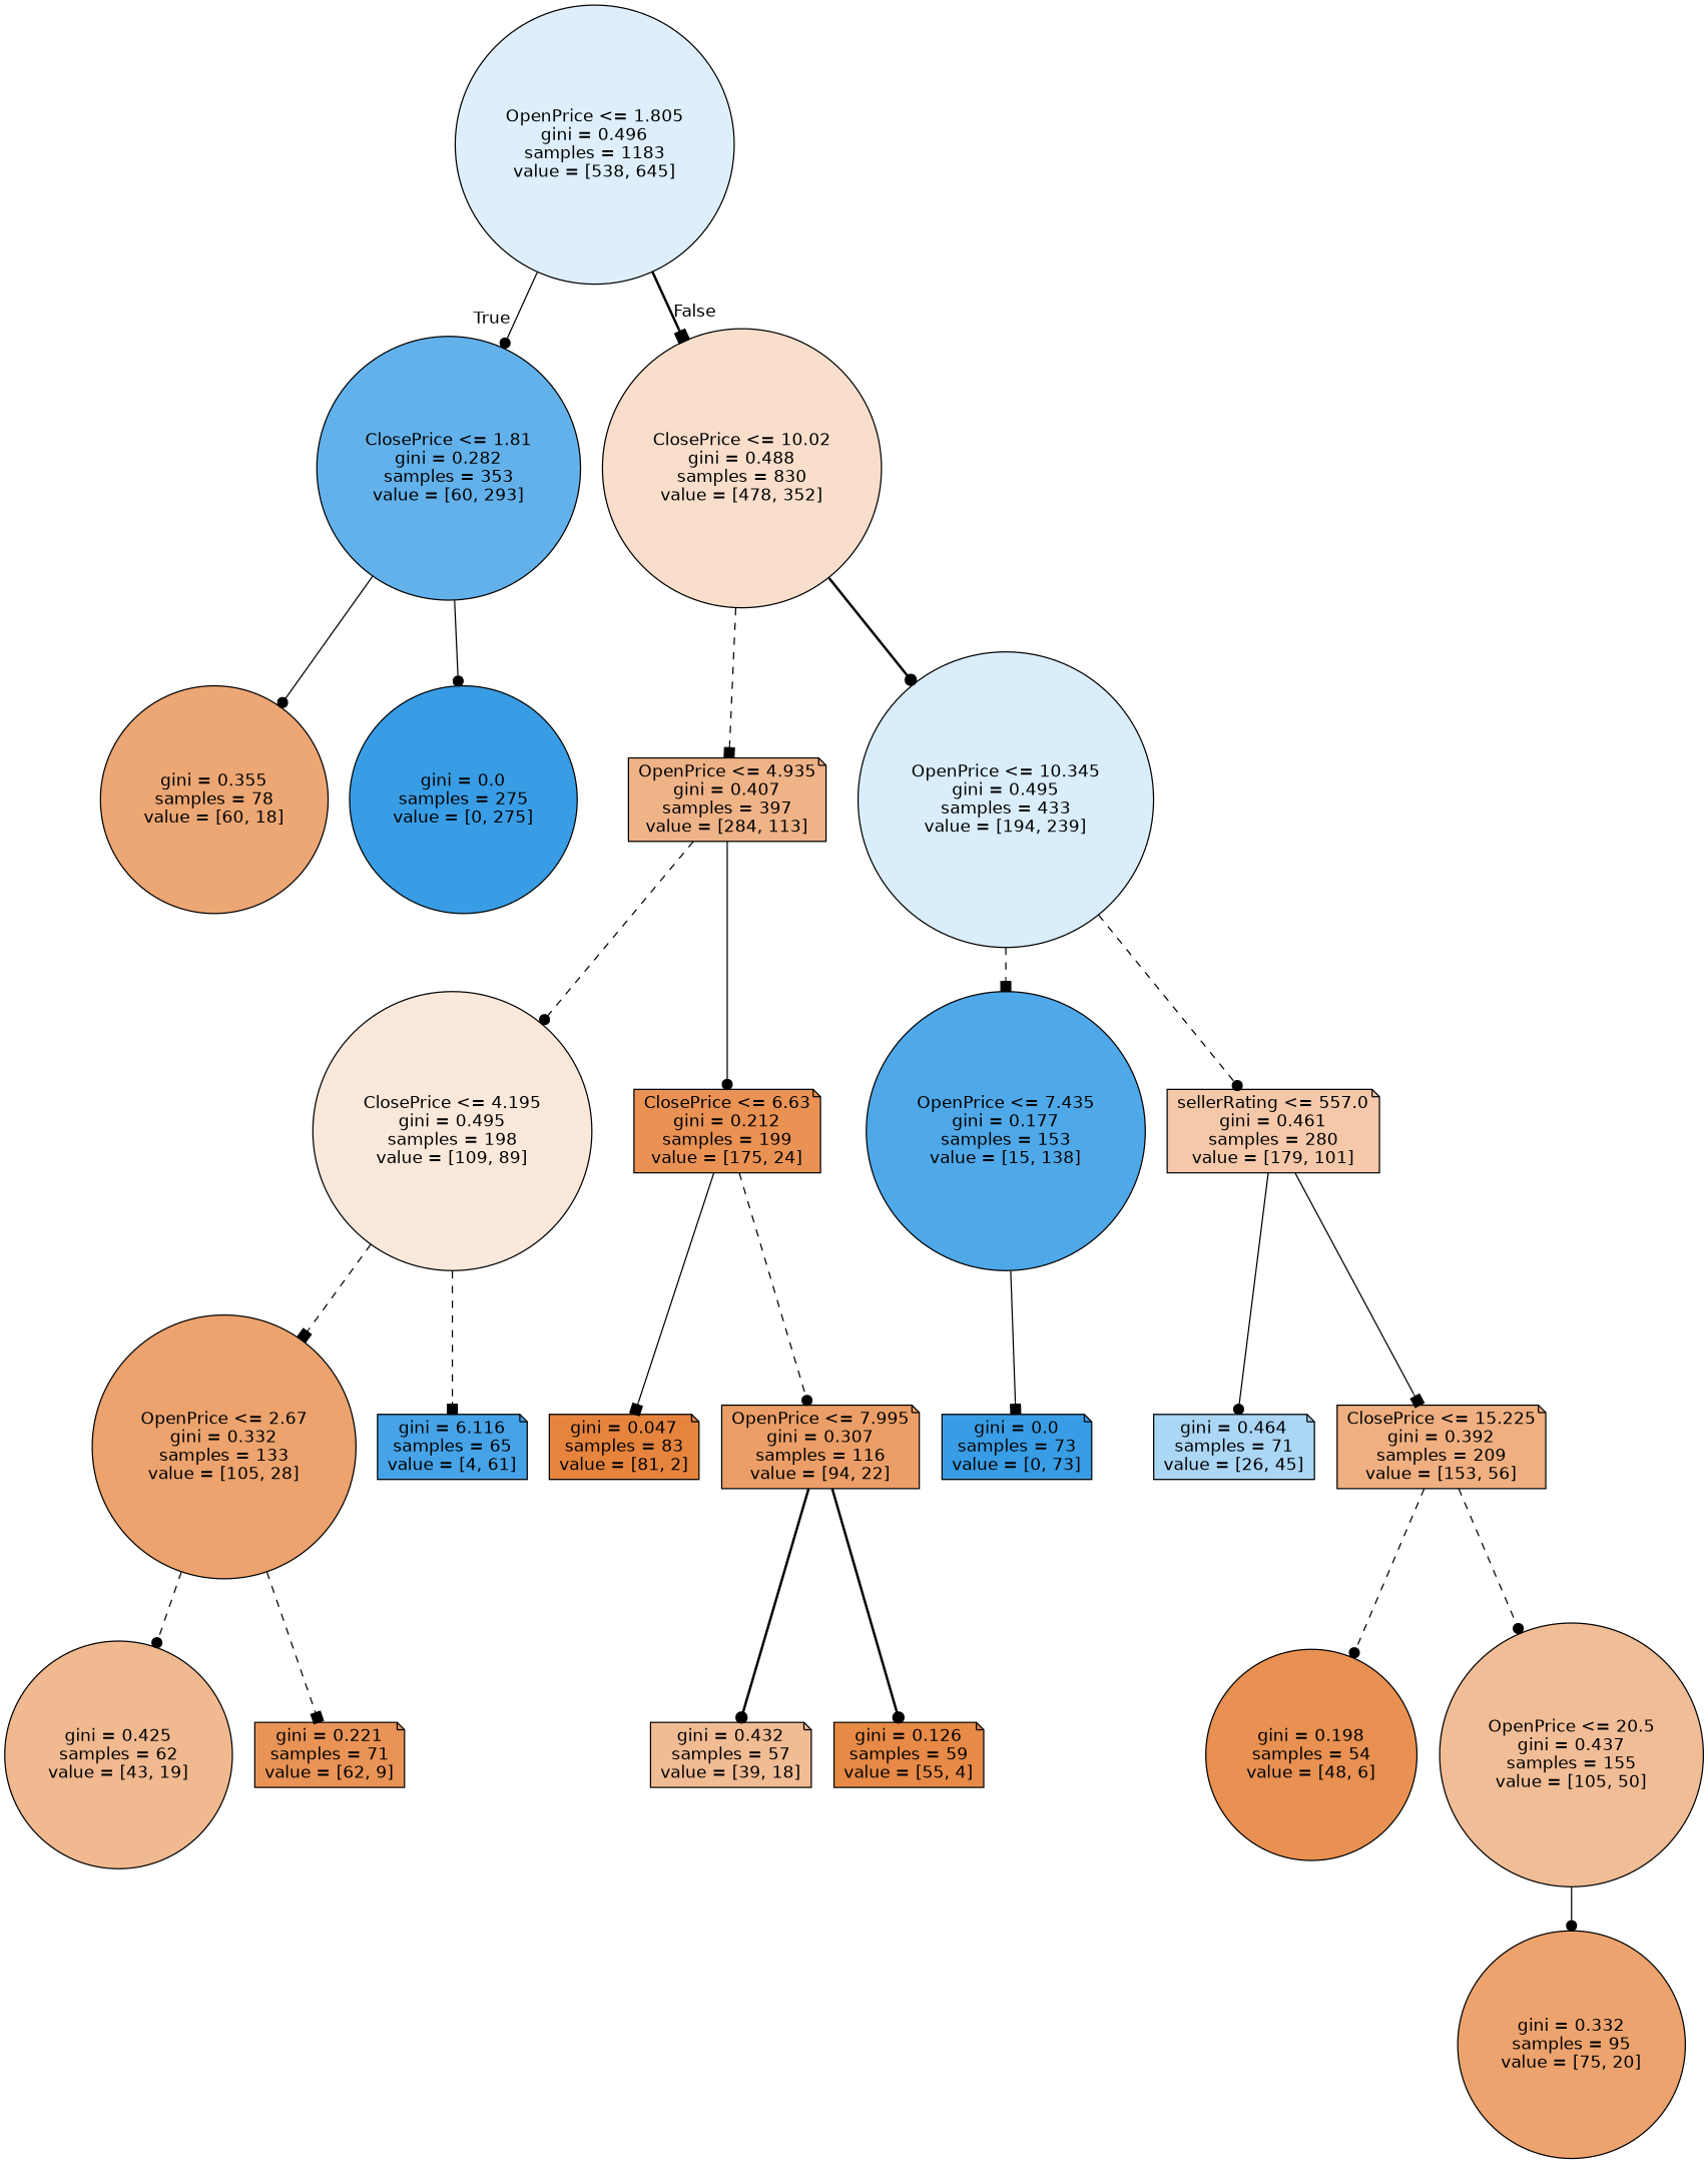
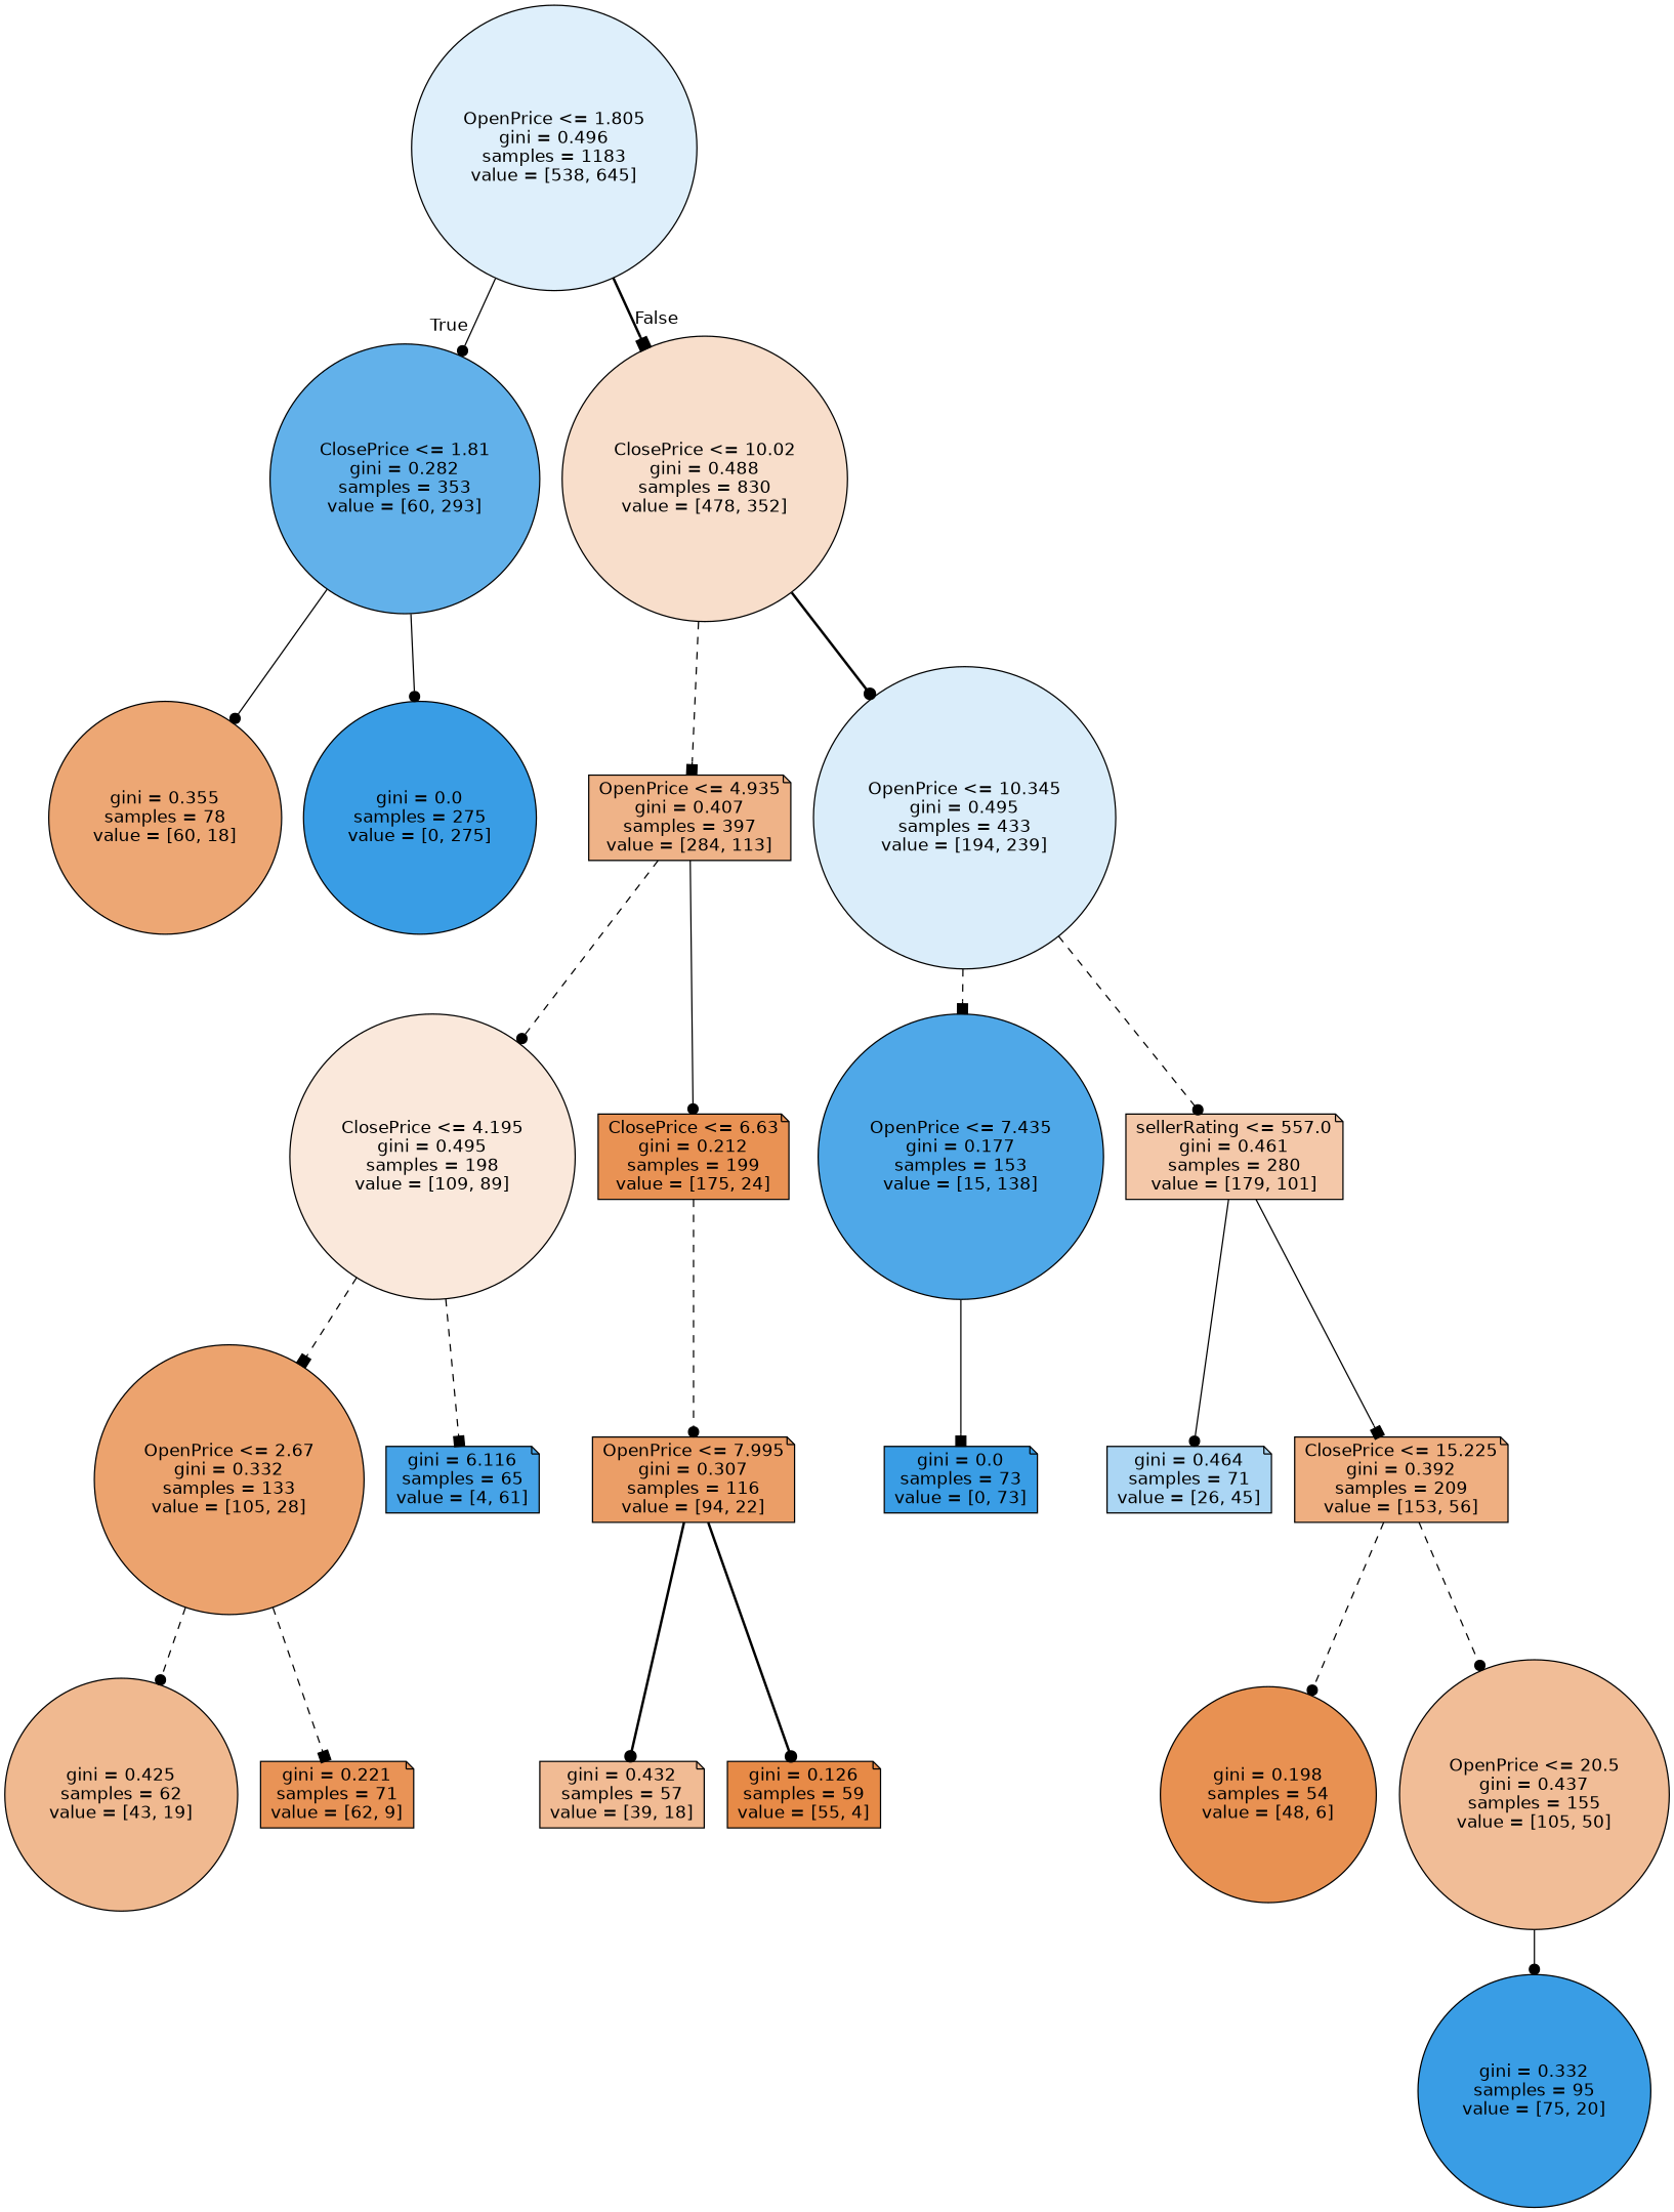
  digraph {
    node [color=black fillcolor="#399de5" fontname=helvetica shape=circle style=filled]
    edge [arrowhead=dot fontname=helvetica style=dashed]
    n1 [fillcolor="#deeffb" label="OpenPrice <= 1.805\ngini = 0.496\nsamples = 1183\nvalue = [538, 645]"]
    n2 [fillcolor="#62b1ea" label="ClosePrice <= 1.81\ngini = 0.282\nsamples = 353\nvalue = [60, 293]"]
    n3 [fillcolor="#f8decb" label="ClosePrice <= 10.02\ngini = 0.488\nsamples = 830\nvalue = [478, 352]"]
    n4 [fillcolor="#eda774" label="gini = 0.355\nsamples = 78\nvalue = [60, 18]"]
    n5 [label="gini = 0.0\nsamples = 275\nvalue = [0, 275]"]
    n6 [fillcolor="#efb388" label="OpenPrice <= 4.935\ngini = 0.407\nsamples = 397\nvalue = [284, 113]" shape=note]
    n7 [fillcolor="#daedfa" label="OpenPrice <= 10.345\ngini = 0.495\nsamples = 433\nvalue = [194, 239]"]
    n8 [fillcolor="#fae8db" label="ClosePrice <= 4.195\ngini = 0.495\nsamples = 198\nvalue = [109, 89]"]
    n9 [fillcolor="#e99254" label="ClosePrice <= 6.63\ngini = 0.212\nsamples = 199\nvalue = [175, 24]" shape=note]
    n10 [fillcolor="#4fa8e8" label="OpenPrice <= 7.435\ngini = 0.177\nsamples = 153\nvalue = [15, 138]"]
    n11 [fillcolor="#f4c8a9" label="sellerRating <= 557.0\ngini = 0.461\nsamples = 280\nvalue = [179, 101]" shape=note]
    n12 [fillcolor="#eca36e" label="OpenPrice <= 2.67\ngini = 0.332\nsamples = 133\nvalue = [105, 28]"]
    n13 [fillcolor="#46a3e7" label="gini = 6.116\nsamples = 65\nvalue = [4, 61]" shape=note]
-   n14 [fillcolor="#e6843e" label="gini = 0.047\nsamples = 83\nvalue = [81, 2]" shape=note]
    n15 [fillcolor="#eb9e67" label="OpenPrice <= 7.995\ngini = 0.307\nsamples = 116\nvalue = [94, 22]" shape=note]
    n16 [fillcolor="#f0b990" label="gini = 0.425\nsamples = 62\nvalue = [43, 19]"]
    n17 [fillcolor="#e99356" label="gini = 0.221\nsamples = 71\nvalue = [62, 9]" shape=note]
    n18 [fillcolor="#f1bb94" label="gini = 0.432\nsamples = 57\nvalue = [39, 18]" shape=note]
    n19 [fillcolor="#e78a47" label="gini = 0.126\nsamples = 59\nvalue = [55, 4]" shape=note]
    n20 [label="gini = 0.0\nsamples = 73\nvalue = [0, 73]" shape=note]
    n21 [fillcolor="#abd6f4" label="gini = 0.464\nsamples = 71\nvalue = [26, 45]" shape=note]
    n22 [fillcolor="#efaf81" label="ClosePrice <= 15.225\ngini = 0.392\nsamples = 209\nvalue = [153, 56]" shape=note]
    n23 [fillcolor="#e89152" label="gini = 0.198\nsamples = 54\nvalue = [48, 6]"]
    n24 [fillcolor="#f1bd97" label="OpenPrice <= 20.5\ngini = 0.437\nsamples = 155\nvalue = [105, 50]"]
-   n25 [fillcolor="#eca36e" label="gini = 0.332\nsamples = 95\nvalue = [75, 20]"]
+   n25 [label="gini = 0.332\nsamples = 95\nvalue = [75, 20]"]
    n1 -> n2 [headlabel=True labelangle=45 labeldistance=2.5 style=solid]
    n1 -> n3 [arrowhead=box headlabel=False labelangle=-45 labeldistance=2.5 style=bold]
    n2 -> n4 [style=solid]
    n2 -> n5 [style=solid]
    n3 -> n6 [arrowhead=box]
    n3 -> n7 [style=bold]
    n6 -> n8
    n6 -> n9 [style=solid]
    n7 -> n10 [arrowhead=box]
    n7 -> n11
    n8 -> n12 [arrowhead=box]
    n8 -> n13 [arrowhead=box]
-   n9 -> n14 [arrowhead=box style=solid]
    n9 -> n15
    n10 -> n20 [arrowhead=box style=solid]
    n11 -> n21 [style=solid]
    n11 -> n22 [arrowhead=box style=solid]
    n12 -> n16
    n12 -> n17 [arrowhead=box]
    n15 -> n18 [style=bold]
    n15 -> n19 [style=bold]
    n22 -> n23
    n22 -> n24
    n24 -> n25 [style=solid]
  }
